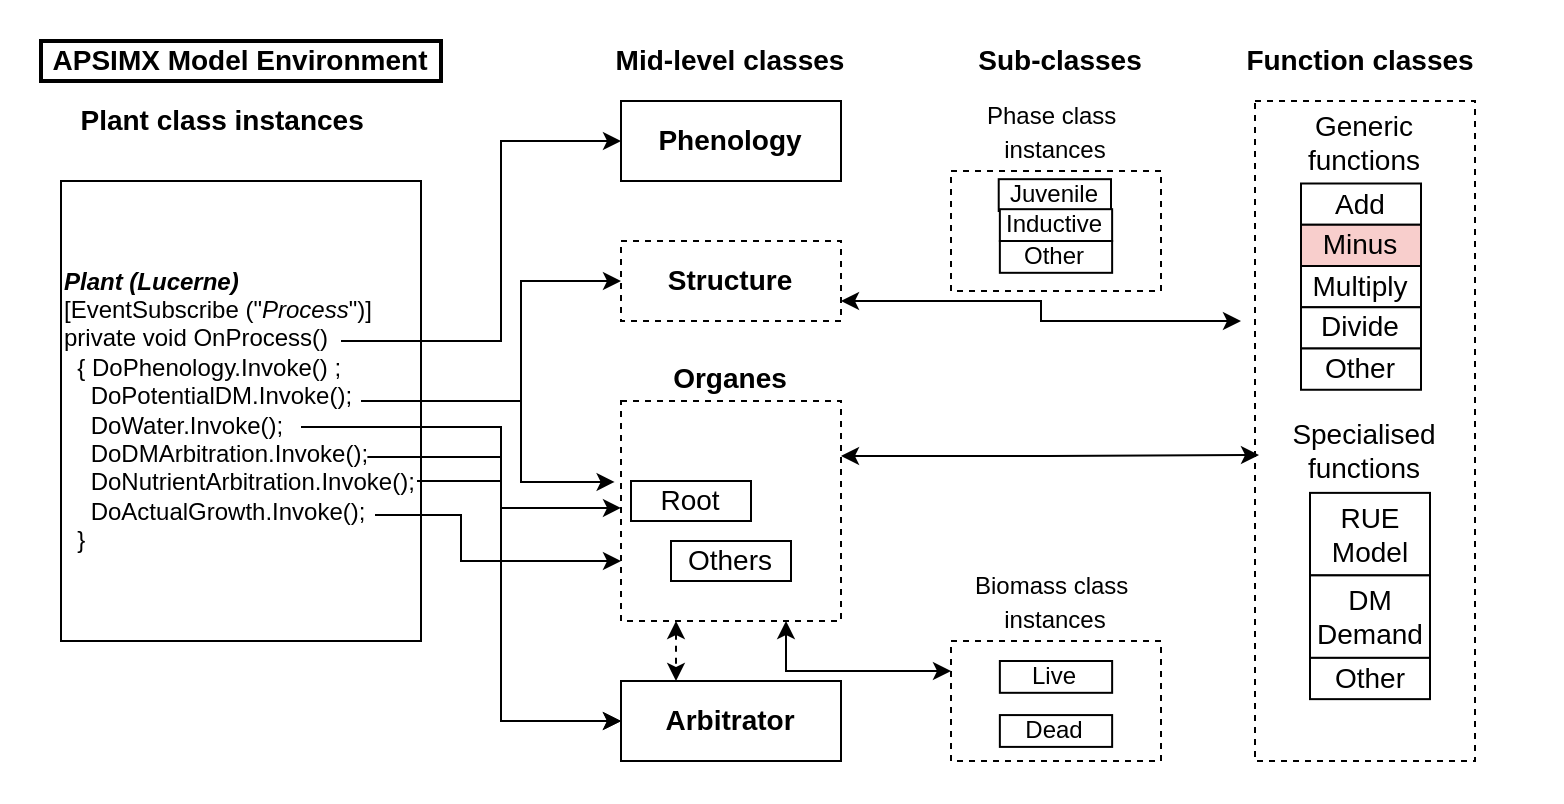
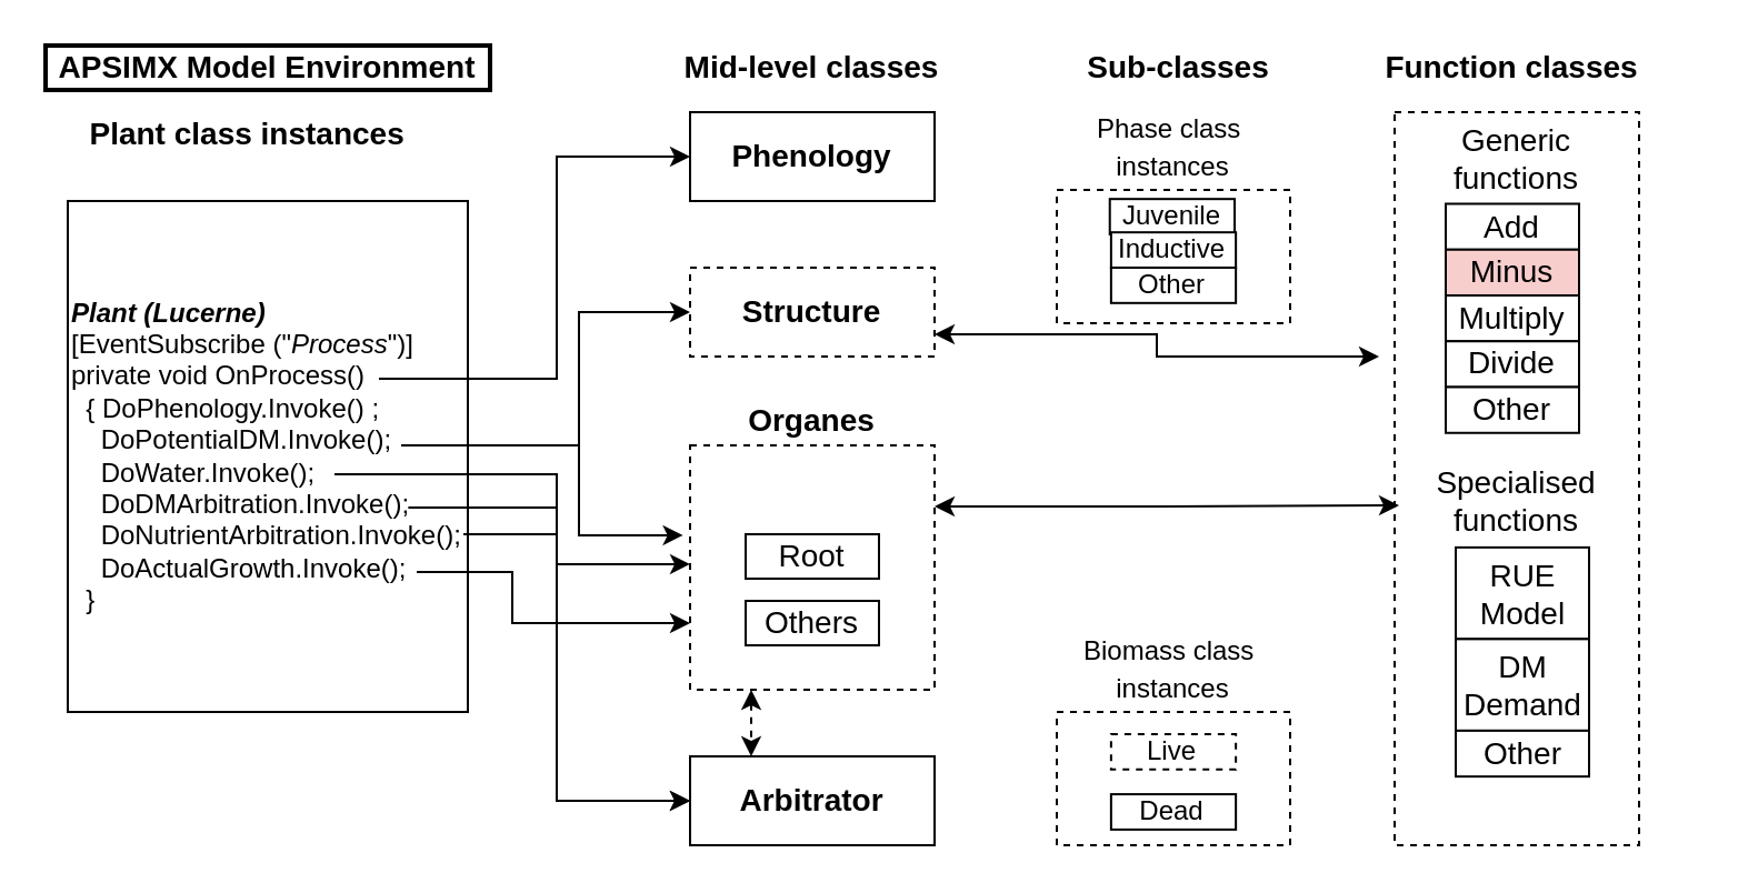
  <mxCell id="0" />
  <mxCell id="1" parent="0" />
  <mxCell id="2" value="" style="group" vertex="1" connectable="0" parent="1"><mxGeometry x="20" y="20" width="740" height="360" as="geometry" /></mxCell>
  <mxCell id="3" value="&lt;div&gt;&lt;span&gt;&lt;i&gt;&lt;b&gt;Plant (Lucerne)&lt;/b&gt;&lt;/i&gt;&lt;/span&gt;&lt;/div&gt;&lt;div&gt;&lt;span&gt;[EventSubscribe (&quot;&lt;/span&gt;&lt;i&gt;Process&lt;/i&gt;&lt;span&gt;&quot;)]&lt;/span&gt;&lt;/div&gt;&lt;div&gt;&lt;span&gt;private void OnProcess()&lt;/span&gt;&lt;/div&gt;&lt;div&gt;&lt;span&gt;&amp;nbsp; { DoPhenology.Invoke() ;&lt;/span&gt;&lt;/div&gt;&lt;div&gt;&lt;span&gt;&lt;span&gt;&amp;nbsp; &amp;nbsp; DoPotentialDM.Invoke();&lt;/span&gt;&lt;br&gt;&lt;/span&gt;&lt;/div&gt;&lt;div&gt;&amp;nbsp; &amp;nbsp; DoWater.Invoke();&lt;span&gt;&lt;span&gt;&lt;br&gt;&lt;/span&gt;&lt;/span&gt;&lt;/div&gt;&lt;div&gt;&amp;nbsp; &amp;nbsp; DoDMArbitration.Invoke();&lt;br&gt;&lt;/div&gt;&lt;div&gt;&amp;nbsp; &amp;nbsp; DoNutrientArbitration.Invoke();&lt;br&gt;&lt;/div&gt;&lt;div&gt;&amp;nbsp; &amp;nbsp; DoActualGrowth.Invoke();&lt;br&gt;&lt;/div&gt;&lt;div&gt;&amp;nbsp; }&lt;/div&gt;" style="rounded=0;whiteSpace=wrap;html=1;align=left;" parent="2" vertex="1"><mxGeometry x="10" y="70" width="180" height="230" as="geometry" /></mxCell>
  <mxCell id="4" style="edgeStyle=orthogonalEdgeStyle;rounded=0;orthogonalLoop=1;jettySize=auto;html=1;exitX=1;exitY=0.5;exitDx=0;exitDy=0;entryX=0;entryY=0.5;entryDx=0;entryDy=0;fontSize=12;" edge="1" parent="2" source="3" target="9"><mxGeometry relative="1" as="geometry"><Array as="points"><mxPoint x="190" y="180" /><mxPoint x="240" y="180" /><mxPoint x="240" y="120" /></Array></mxGeometry></mxCell>
  <mxCell id="5" style="edgeStyle=orthogonalEdgeStyle;rounded=0;orthogonalLoop=1;jettySize=auto;html=1;entryX=0;entryY=0.5;entryDx=0;entryDy=0;fontSize=12;" edge="1" parent="2" target="7"><mxGeometry relative="1" as="geometry"><mxPoint x="150" y="150" as="sourcePoint" /><Array as="points"><mxPoint x="230" y="150" /><mxPoint x="230" y="50" /></Array></mxGeometry></mxCell>
  <mxCell id="6" value="Mid-level classes" style="text;html=1;strokeColor=none;fillColor=none;align=center;verticalAlign=middle;whiteSpace=wrap;rounded=0;fontSize=14;fontStyle=1" vertex="1" parent="2"><mxGeometry x="265" width="160" height="20" as="geometry" /></mxCell>
  <mxCell id="7" value="&lt;b&gt;Phenology&lt;/b&gt;" style="rounded=0;whiteSpace=wrap;html=1;fontSize=14;" vertex="1" parent="2"><mxGeometry x="290" y="30" width="110" height="40" as="geometry" /></mxCell>
  <mxCell id="8" style="edgeStyle=orthogonalEdgeStyle;rounded=0;orthogonalLoop=1;jettySize=auto;html=1;exitX=1;exitY=0.75;exitDx=0;exitDy=0;fontSize=12;startArrow=classic;startFill=1;endArrow=classic;endFill=1;" edge="1" parent="2" source="9"><mxGeometry relative="1" as="geometry"><mxPoint x="600" y="140" as="targetPoint" /><Array as="points"><mxPoint x="500" y="130" /><mxPoint x="500" y="140" /></Array></mxGeometry></mxCell>
  <mxCell id="9" value="&lt;b&gt;Structure&lt;/b&gt;" style="rounded=0;whiteSpace=wrap;html=1;fontSize=14;dashed=1;" vertex="1" parent="2"><mxGeometry x="290" y="100" width="110" height="40" as="geometry" /></mxCell>
  <mxCell id="10" value="&lt;b&gt;Arbitrator&lt;/b&gt;" style="rounded=0;whiteSpace=wrap;html=1;fontSize=14;" vertex="1" parent="2"><mxGeometry x="290" y="320" width="110" height="40" as="geometry" /></mxCell>
  <mxCell id="11" value="Plant class instances&amp;nbsp;" style="text;html=1;strokeColor=none;fillColor=none;align=center;verticalAlign=middle;whiteSpace=wrap;rounded=0;fontSize=14;fontStyle=1" vertex="1" parent="2"><mxGeometry x="13" y="30" width="160" height="20" as="geometry" /></mxCell>
  <mxCell id="12" value="Sub-classes" style="text;html=1;strokeColor=none;fillColor=none;align=center;verticalAlign=middle;whiteSpace=wrap;rounded=0;fontSize=14;fontStyle=1" vertex="1" parent="2"><mxGeometry x="430" width="160" height="20" as="geometry" /></mxCell>
  <mxCell id="13" value="Function classes" style="text;html=1;strokeColor=none;fillColor=none;align=center;verticalAlign=middle;whiteSpace=wrap;rounded=0;fontSize=14;fontStyle=1" vertex="1" parent="2"><mxGeometry x="580" width="160" height="20" as="geometry" /></mxCell>
  <mxCell id="14" value="" style="group" vertex="1" connectable="0" parent="2"><mxGeometry x="290" y="180" width="110" height="110" as="geometry" /></mxCell>
  <mxCell id="15" value="&lt;b&gt;Organes&lt;/b&gt;" style="rounded=0;whiteSpace=wrap;html=1;fontSize=14;verticalAlign=bottom;labelPosition=center;verticalLabelPosition=top;align=center;dashed=1;" vertex="1" parent="14"><mxGeometry width="110" height="110" as="geometry" /></mxCell>
- <mxCell id="16" value="Root" style="rounded=0;whiteSpace=wrap;html=1;fontSize=14;verticalAlign=middle;" vertex="1" parent="14"><mxGeometry x="5" y="40" width="60" height="20" as="geometry" /></mxCell>
+ <mxCell id="16" value="Root" style="rounded=0;whiteSpace=wrap;html=1;fontSize=14;verticalAlign=middle;" vertex="1" parent="14"><mxGeometry x="25" y="40" width="60" height="20" as="geometry" /></mxCell>
  <mxCell id="17" value="Others" style="rounded=0;whiteSpace=wrap;html=1;fontSize=14;verticalAlign=middle;" vertex="1" parent="14"><mxGeometry x="25" y="70" width="60" height="20" as="geometry" /></mxCell>
  <mxCell id="18" value="" style="group" vertex="1" connectable="0" parent="2"><mxGeometry x="607" y="30" width="115" height="330" as="geometry" /></mxCell>
  <mxCell id="19" value="" style="rounded=0;whiteSpace=wrap;html=1;fontSize=14;verticalAlign=bottom;labelPosition=center;verticalLabelPosition=top;align=center;dashed=1;" vertex="1" parent="18"><mxGeometry width="110" height="330" as="geometry" /></mxCell>
  <mxCell id="20" value="Add" style="rounded=0;whiteSpace=wrap;html=1;fontSize=14;verticalAlign=middle;" vertex="1" parent="18"><mxGeometry x="23" y="41.25" width="60" height="20.625" as="geometry" /></mxCell>
  <mxCell id="21" value="Generic &lt;br&gt;functions" style="text;html=1;strokeColor=none;fillColor=none;align=center;verticalAlign=middle;whiteSpace=wrap;rounded=0;fontSize=14;" vertex="1" parent="18"><mxGeometry x="-5" y="10.312" width="120" height="20.625" as="geometry" /></mxCell>
  <mxCell id="22" value="Minus" style="rounded=0;whiteSpace=wrap;html=1;fontSize=14;verticalAlign=middle;fillColor=#f8cecc;" vertex="1" parent="18"><mxGeometry x="23" y="61.875" width="60" height="20.625" as="geometry" /></mxCell>
  <mxCell id="23" value="Multiply" style="rounded=0;whiteSpace=wrap;html=1;fontSize=14;verticalAlign=middle;" vertex="1" parent="18"><mxGeometry x="23" y="82.5" width="60" height="20.625" as="geometry" /></mxCell>
  <mxCell id="24" value="Divide" style="rounded=0;whiteSpace=wrap;html=1;fontSize=14;verticalAlign=middle;" vertex="1" parent="18"><mxGeometry x="23" y="103.125" width="60" height="20.625" as="geometry" /></mxCell>
  <mxCell id="25" value="Other" style="rounded=0;whiteSpace=wrap;html=1;fontSize=14;verticalAlign=middle;" vertex="1" parent="18"><mxGeometry x="23" y="123.75" width="60" height="20.625" as="geometry" /></mxCell>
  <mxCell id="26" value="Specialised&lt;br&gt;functions" style="text;html=1;strokeColor=none;fillColor=none;align=center;verticalAlign=middle;whiteSpace=wrap;rounded=0;fontSize=14;" vertex="1" parent="18"><mxGeometry x="-5" y="165" width="120" height="20.625" as="geometry" /></mxCell>
  <mxCell id="27" value="RUE&lt;br&gt;Model" style="rounded=0;whiteSpace=wrap;html=1;fontSize=14;verticalAlign=middle;" vertex="1" parent="18"><mxGeometry x="27.5" y="195.938" width="60" height="41.25" as="geometry" /></mxCell>
  <mxCell id="28" value="DM&lt;br&gt;Demand" style="rounded=0;whiteSpace=wrap;html=1;fontSize=14;verticalAlign=middle;" vertex="1" parent="18"><mxGeometry x="27.5" y="237.188" width="60" height="41.25" as="geometry" /></mxCell>
  <mxCell id="29" value="Other" style="rounded=0;whiteSpace=wrap;html=1;fontSize=14;verticalAlign=middle;" vertex="1" parent="18"><mxGeometry x="27.5" y="278.438" width="60" height="20.625" as="geometry" /></mxCell>
  <mxCell id="30" value="" style="group" vertex="1" connectable="0" parent="2"><mxGeometry x="455" y="65" width="105" height="60" as="geometry" /></mxCell>
  <mxCell id="31" value="&lt;font style=&quot;font-size: 12px&quot;&gt;Phase class&amp;nbsp;&lt;br&gt;instances&lt;/font&gt;" style="rounded=0;whiteSpace=wrap;html=1;fontSize=14;verticalAlign=bottom;labelPosition=center;verticalLabelPosition=top;align=center;dashed=1;" vertex="1" parent="30"><mxGeometry width="105" height="60" as="geometry" /></mxCell>
  <mxCell id="32" value="Juvenile" style="rounded=0;whiteSpace=wrap;html=1;fontSize=12;verticalAlign=middle;" vertex="1" parent="30"><mxGeometry x="23.86" y="4.09" width="56.14" height="15.91" as="geometry" /></mxCell>
  <mxCell id="33" value="Inductive" style="rounded=0;whiteSpace=wrap;html=1;fontSize=12;verticalAlign=middle;" vertex="1" parent="2"><mxGeometry x="479.43" y="84.09" width="56.14" height="15.91" as="geometry" /></mxCell>
  <mxCell id="34" value="Other" style="rounded=0;whiteSpace=wrap;html=1;fontSize=12;verticalAlign=middle;" vertex="1" parent="2"><mxGeometry x="479.43" y="100" width="56.14" height="15.91" as="geometry" /></mxCell>
  <mxCell id="35" value="" style="group;container=1;" vertex="1" connectable="0" parent="2"><mxGeometry x="455" y="300" width="105" height="60" as="geometry" /></mxCell>
  <mxCell id="36" value="&lt;font style=&quot;font-size: 12px&quot;&gt;Biomass class&amp;nbsp;&lt;br&gt;instances&lt;/font&gt;" style="rounded=0;whiteSpace=wrap;html=1;fontSize=14;verticalAlign=bottom;labelPosition=center;verticalLabelPosition=top;align=center;dashed=1;" vertex="1" parent="35"><mxGeometry width="105" height="60" as="geometry" /></mxCell>
- <mxCell id="37" value="Live" style="rounded=0;whiteSpace=wrap;html=1;fontSize=12;verticalAlign=middle;" vertex="1" parent="35"><mxGeometry x="24.43" y="10" width="56.14" height="15.91" as="geometry" /></mxCell>
+ <mxCell id="37" value="Live" style="rounded=0;whiteSpace=wrap;html=1;fontSize=12;verticalAlign=middle;dashed=1;" vertex="1" parent="35"><mxGeometry x="24.43" y="10" width="56.14" height="15.91" as="geometry" /></mxCell>
  <mxCell id="38" value="Dead" style="rounded=0;whiteSpace=wrap;html=1;fontSize=12;verticalAlign=middle;" vertex="1" parent="35"><mxGeometry x="24.43" y="37.04" width="56.14" height="15.91" as="geometry" /></mxCell>
  <mxCell id="39" value="APSIMX Model Environment" style="text;html=1;fillColor=none;align=center;verticalAlign=middle;whiteSpace=wrap;rounded=0;fontSize=14;fontStyle=1;strokeColor=#000000;strokeWidth=2;" vertex="1" parent="2"><mxGeometry width="200" height="20" as="geometry" /></mxCell>
  <mxCell id="40" style="edgeStyle=orthogonalEdgeStyle;rounded=0;orthogonalLoop=1;jettySize=auto;html=1;entryX=-0.029;entryY=0.368;entryDx=0;entryDy=0;entryPerimeter=0;fontSize=12;" edge="1" parent="2" target="15"><mxGeometry relative="1" as="geometry"><mxPoint x="160" y="180" as="sourcePoint" /><Array as="points"><mxPoint x="240" y="180" /><mxPoint x="240" y="221" /></Array></mxGeometry></mxCell>
  <mxCell id="41" style="edgeStyle=orthogonalEdgeStyle;rounded=0;orthogonalLoop=1;jettySize=auto;html=1;entryX=0;entryY=0.486;entryDx=0;entryDy=0;entryPerimeter=0;fontSize=12;" edge="1" parent="2" target="15"><mxGeometry relative="1" as="geometry"><mxPoint x="130" y="193" as="sourcePoint" /><mxPoint x="256.81" y="233.48" as="targetPoint" /><Array as="points"><mxPoint x="230" y="193" /><mxPoint x="230" y="233" /></Array></mxGeometry></mxCell>
  <mxCell id="42" style="edgeStyle=orthogonalEdgeStyle;rounded=0;orthogonalLoop=1;jettySize=auto;html=1;entryX=0;entryY=0.5;entryDx=0;entryDy=0;fontSize=12;" edge="1" parent="2" target="10"><mxGeometry relative="1" as="geometry"><mxPoint x="163.19" y="208" as="sourcePoint" /><mxPoint x="290.0" y="248.48" as="targetPoint" /><Array as="points"><mxPoint x="230" y="208" /><mxPoint x="230" y="340" /></Array></mxGeometry></mxCell>
  <mxCell id="43" style="edgeStyle=orthogonalEdgeStyle;rounded=0;orthogonalLoop=1;jettySize=auto;html=1;fontSize=12;" edge="1" parent="2"><mxGeometry relative="1" as="geometry"><mxPoint x="188" y="220" as="sourcePoint" /><mxPoint x="290" y="340" as="targetPoint" /><Array as="points"><mxPoint x="230" y="220" /><mxPoint x="230" y="340" /></Array></mxGeometry></mxCell>
  <mxCell id="44" style="edgeStyle=orthogonalEdgeStyle;rounded=0;orthogonalLoop=1;jettySize=auto;html=1;fontSize=12;" edge="1" parent="2"><mxGeometry relative="1" as="geometry"><mxPoint x="167" y="237" as="sourcePoint" /><mxPoint x="290" y="260" as="targetPoint" /><Array as="points"><mxPoint x="210" y="237" /><mxPoint x="210" y="260" /></Array></mxGeometry></mxCell>
  <mxCell id="45" style="edgeStyle=orthogonalEdgeStyle;rounded=0;orthogonalLoop=1;jettySize=auto;html=1;exitX=1;exitY=0.25;exitDx=0;exitDy=0;fontSize=12;startArrow=classic;startFill=1;endArrow=classic;endFill=1;" edge="1" parent="2" source="15"><mxGeometry relative="1" as="geometry"><mxPoint x="609" y="207" as="targetPoint" /><Array as="points"><mxPoint x="504" y="207" /><mxPoint x="609" y="207" /></Array></mxGeometry></mxCell>
- <mxCell id="46" style="edgeStyle=orthogonalEdgeStyle;rounded=0;orthogonalLoop=1;jettySize=auto;html=1;exitX=0.75;exitY=1;exitDx=0;exitDy=0;entryX=0;entryY=0.25;entryDx=0;entryDy=0;fontSize=12;startArrow=classic;startFill=1;endArrow=classic;endFill=1;" edge="1" parent="2" source="15" target="36"><mxGeometry relative="1" as="geometry" /></mxCell>
  <mxCell id="47" style="edgeStyle=orthogonalEdgeStyle;rounded=0;orthogonalLoop=1;jettySize=auto;html=1;exitX=0.25;exitY=1;exitDx=0;exitDy=0;entryX=0.25;entryY=0;entryDx=0;entryDy=0;fontSize=12;startArrow=classic;startFill=1;endArrow=classic;endFill=1;dashed=1;" edge="1" parent="2" source="15" target="10"><mxGeometry relative="1" as="geometry" /></mxCell>
